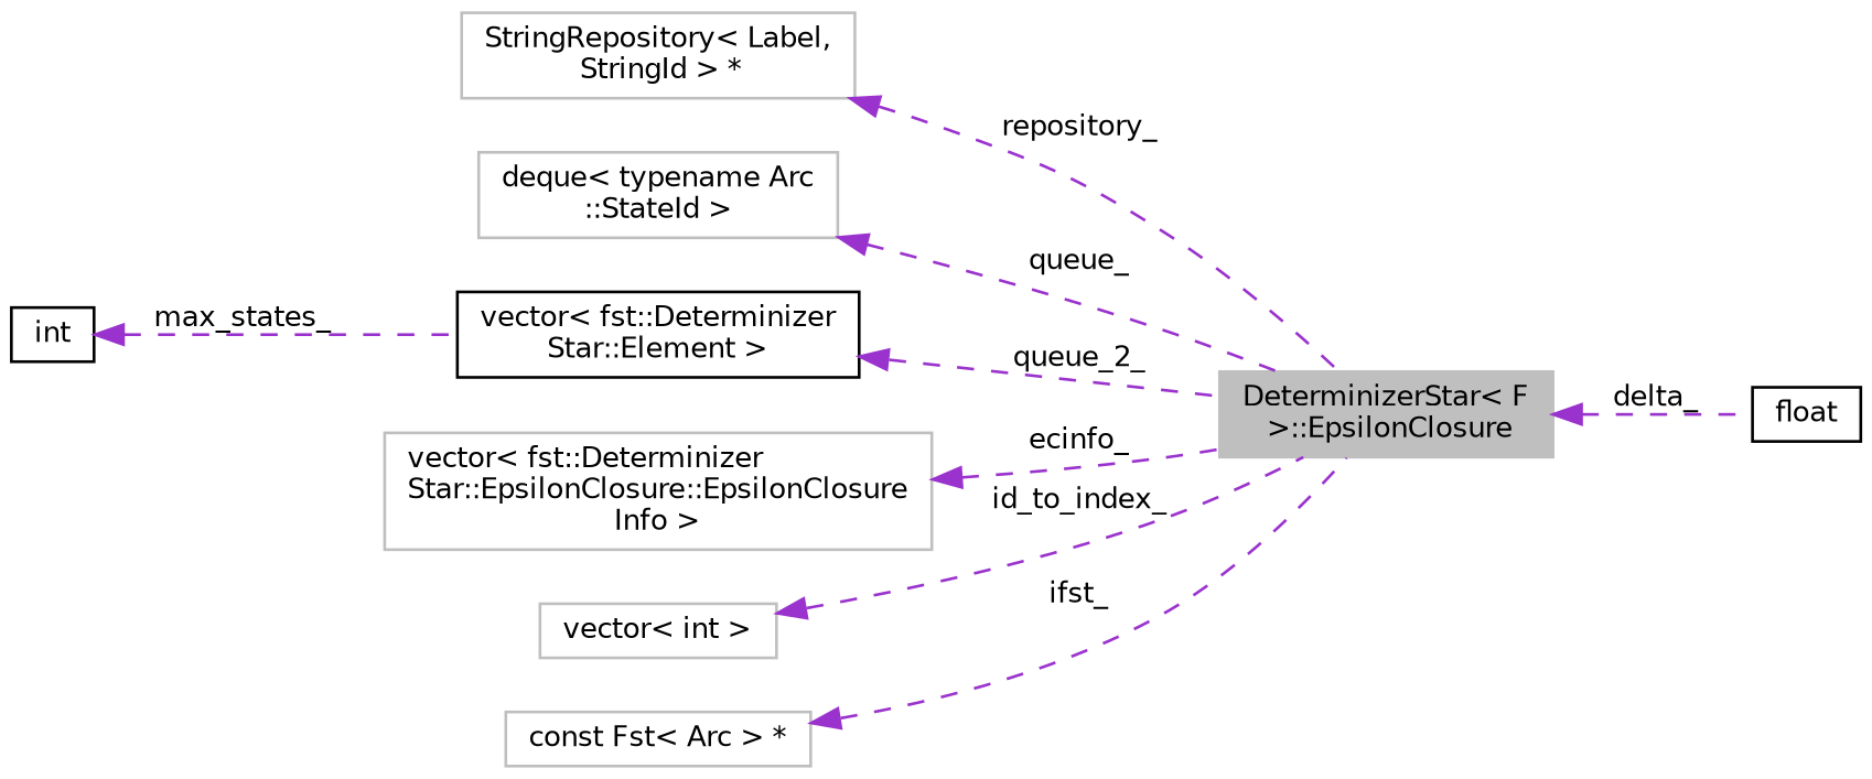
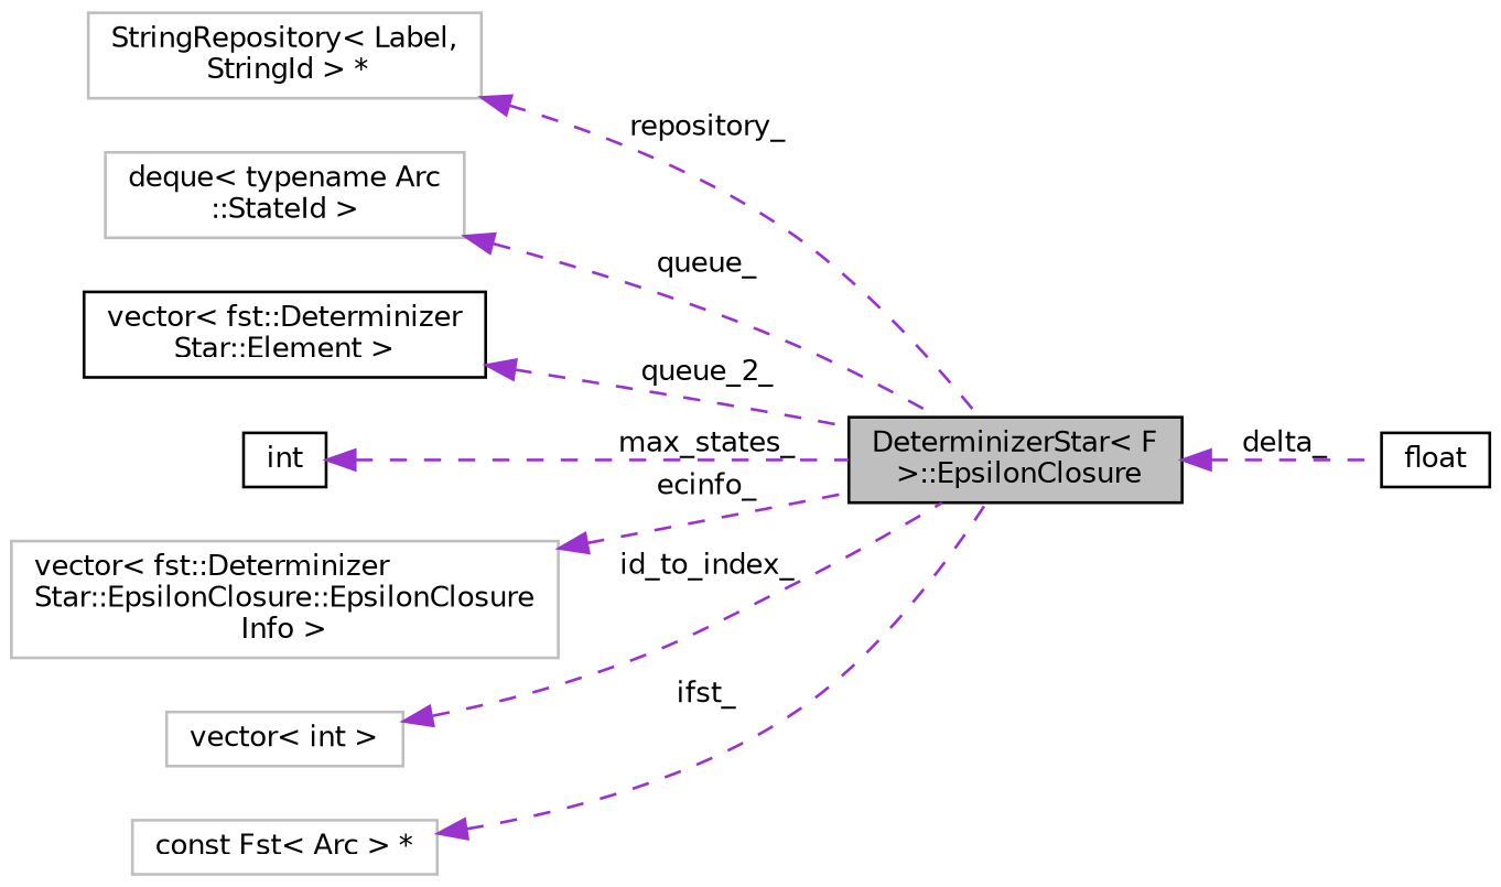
  digraph {
    rankdir=LR
    node [color=grey75 fillcolor=white fontname=Helvetica fontsize=10 shape=record style=filled]
    edge [color=darkorchid3 dir=back fontname=Helvetica fontsize=10 labelfontname=Helvetica labelfontsize=10 style=dashed]
-   n1 [fillcolor=grey75 fontcolor=black height=0.2 label="DeterminizerStar\< F\l \>::EpsilonClosure" width=0.4]
+   n1 [color=black fillcolor=grey75 fontcolor=black height=0.2 label="DeterminizerStar\< F\l \>::EpsilonClosure" width=0.4]
    n2 [color=black height=0.2 label=float width=0.4]
    n3 [height=0.2 label="StringRepository\< Label,\l StringId \> *" width=0.4]
    n4 [height=0.2 label="deque\< typename Arc\l::StateId \>" width=0.4]
    n5 [color=black height=0.2 label="vector\< fst::Determinizer\lStar::Element \>" width=0.4]
    n6 [color=black height=0.2 label=int width=0.4]
    n7 [height=0.2 label="vector\< fst::Determinizer\lStar::EpsilonClosure::EpsilonClosure\lInfo \>" width=0.4]
    n8 [height=0.2 label="vector\< int \>" width=0.4]
    n9 [height=0.2 label="const Fst\< Arc \> *" width=0.4]
    n1 -> n2 [label=" delta_"]
    n3 -> n1 [label=" repository_"]
    n4 -> n1 [label=" queue_"]
    n5 -> n1 [label=" queue_2_"]
-   n6 -> n5 [label=" max_states_"]
+   n6 -> n1 [label=" max_states_"]
    n7 -> n1 [label=" ecinfo_"]
    n8 -> n1 [label=" id_to_index_"]
    n9 -> n1 [label=" ifst_"]
  }
